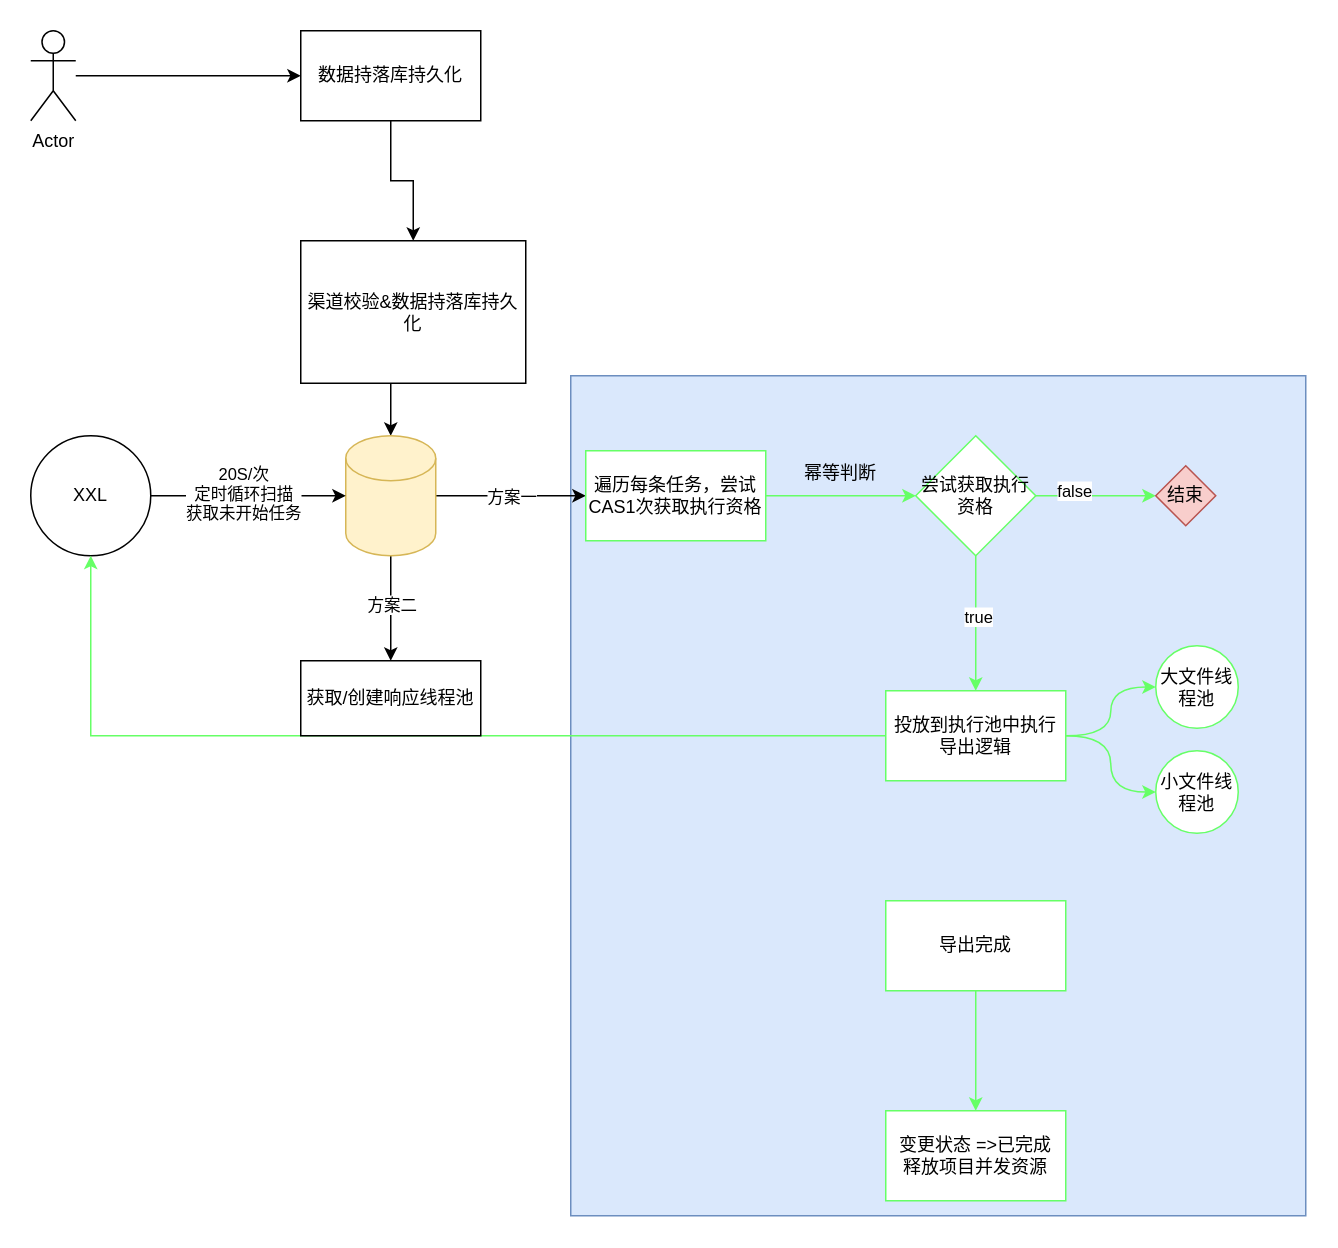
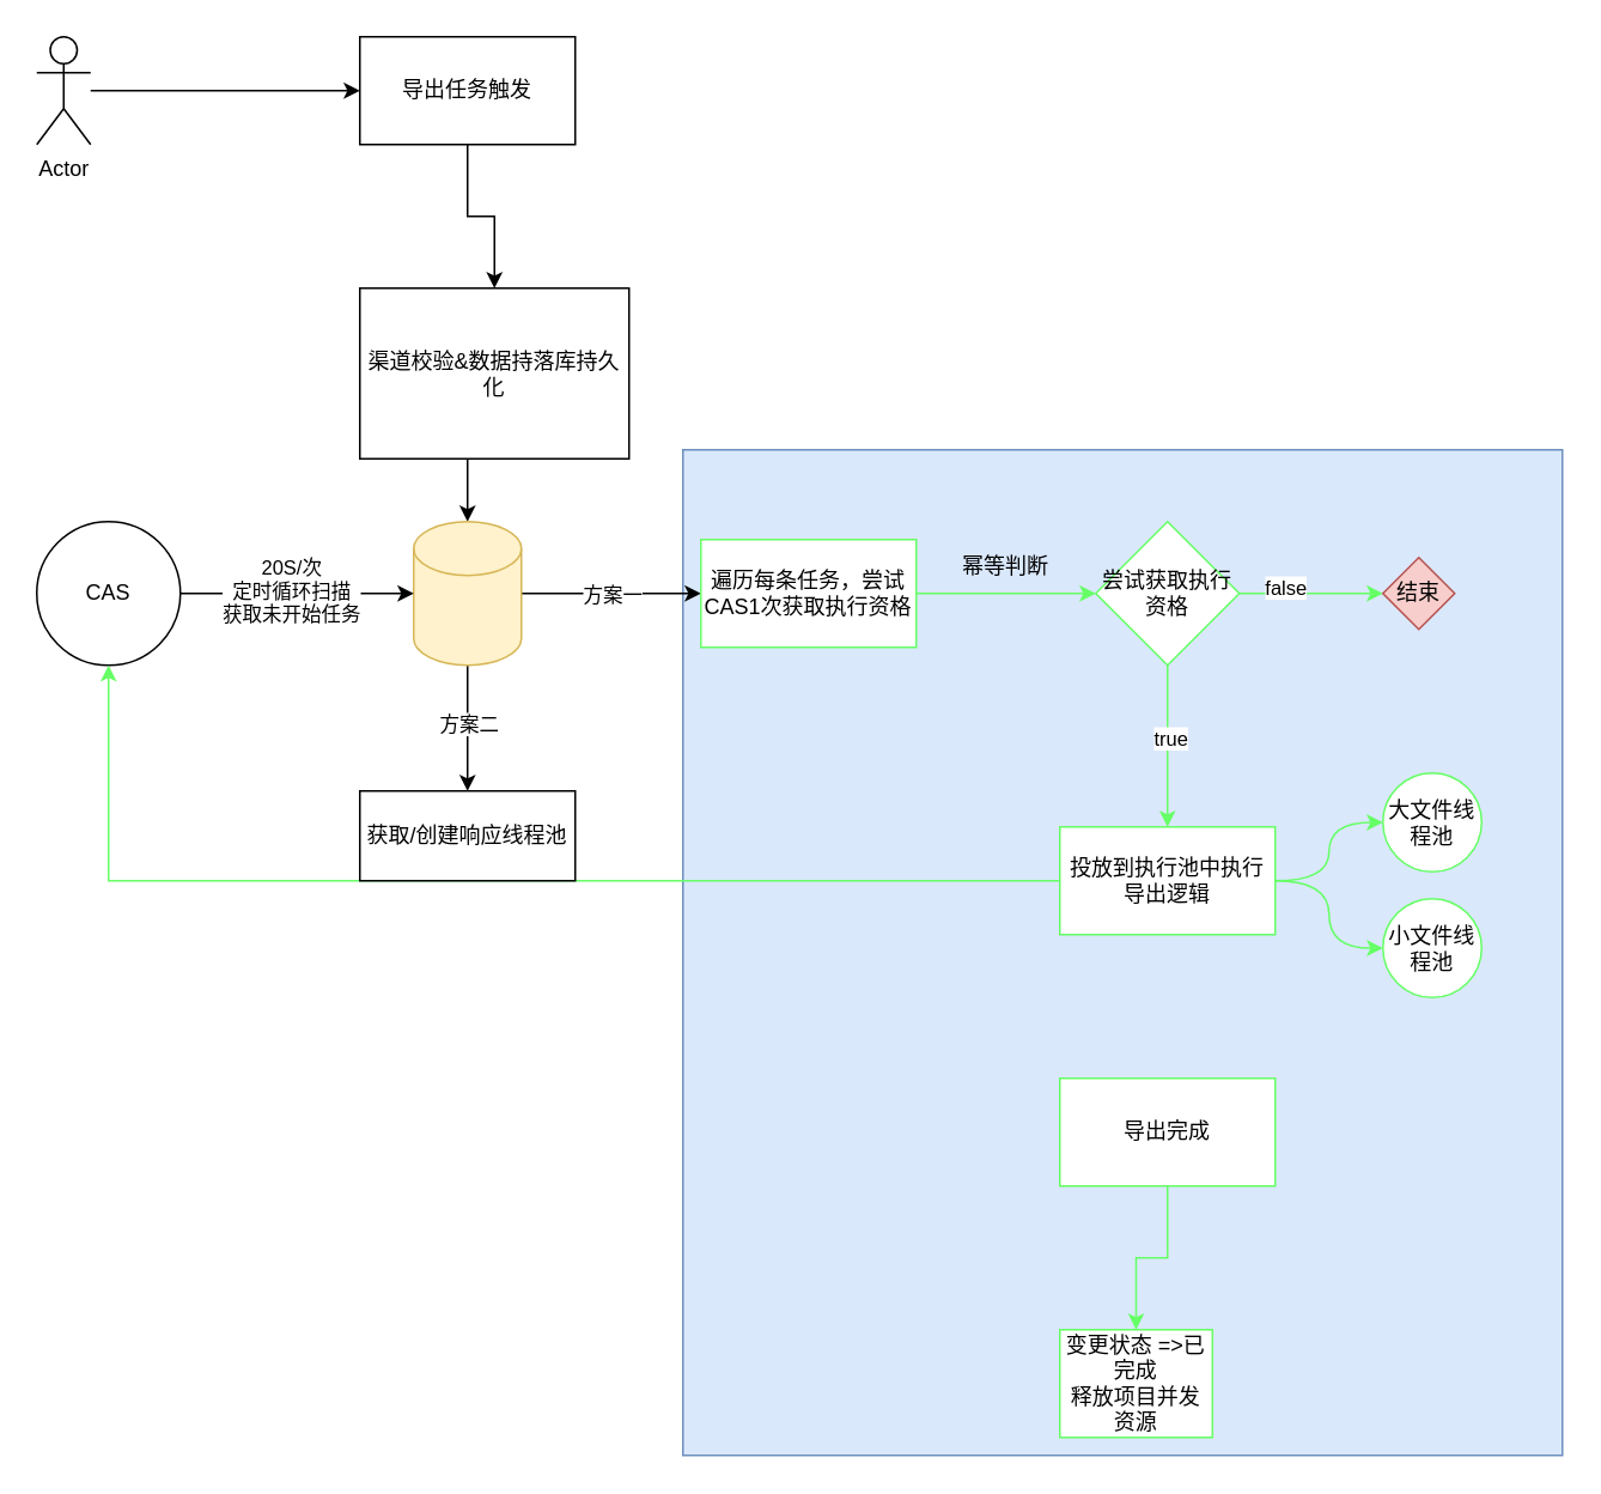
  <mxCell id="0" />
  <mxCell id="1" parent="0" />
  <mxCell id="2" value="" style="rounded=0;whiteSpace=wrap;html=1;fillColor=#dae8fc;strokeColor=#6c8ebf;" vertex="1" parent="1"><mxGeometry x="380" y="250" width="490" height="560" as="geometry" /></mxCell>
  <mxCell id="3" value="" style="edgeStyle=orthogonalEdgeStyle;rounded=0;orthogonalLoop=1;jettySize=auto;html=1;" edge="1" parent="1" source="4" target="8"><mxGeometry relative="1" as="geometry" /></mxCell>
- <mxCell id="4" value="数据持落库持久化" style="rounded=0;whiteSpace=wrap;html=1;" vertex="1" parent="1"><mxGeometry x="200" y="20" width="120" height="60" as="geometry" /></mxCell>
+ <mxCell id="4" value="导出任务触发" style="rounded=0;whiteSpace=wrap;html=1;" vertex="1" parent="1"><mxGeometry x="200" y="20" width="120" height="60" as="geometry" /></mxCell>
  <mxCell id="5" style="edgeStyle=orthogonalEdgeStyle;rounded=0;orthogonalLoop=1;jettySize=auto;html=1;entryX=0;entryY=0.5;entryDx=0;entryDy=0;" edge="1" parent="1" source="6" target="4"><mxGeometry relative="1" as="geometry" /></mxCell>
  <mxCell id="6" value="Actor" style="shape=umlActor;verticalLabelPosition=bottom;verticalAlign=top;html=1;outlineConnect=0;" vertex="1" parent="1"><mxGeometry x="20" y="20" width="30" height="60" as="geometry" /></mxCell>
  <mxCell id="7" style="edgeStyle=orthogonalEdgeStyle;rounded=0;orthogonalLoop=1;jettySize=auto;html=1;exitX=0.5;exitY=1;exitDx=0;exitDy=0;entryX=0.5;entryY=0;entryDx=0;entryDy=0;entryPerimeter=0;" edge="1" parent="1" source="8" target="13"><mxGeometry relative="1" as="geometry" /></mxCell>
  <mxCell id="8" value="渠道校验&amp;amp;数据持落库持久化" style="whiteSpace=wrap;html=1;rounded=0;" vertex="1" parent="1"><mxGeometry x="200" y="160" width="150" height="95" as="geometry" /></mxCell>
  <mxCell id="9" value="" style="edgeStyle=orthogonalEdgeStyle;rounded=0;orthogonalLoop=1;jettySize=auto;html=1;" edge="1" parent="1" source="13" target="18"><mxGeometry relative="1" as="geometry" /></mxCell>
  <mxCell id="10" value="方案一" style="edgeLabel;html=1;align=center;verticalAlign=middle;resizable=0;points=[];" vertex="1" connectable="0" parent="9"><mxGeometry x="-0.304" y="1" relative="1" as="geometry"><mxPoint x="15" y="1" as="offset" /></mxGeometry></mxCell>
  <mxCell id="11" style="edgeStyle=orthogonalEdgeStyle;rounded=0;orthogonalLoop=1;jettySize=auto;html=1;entryX=0.5;entryY=0;entryDx=0;entryDy=0;" edge="1" parent="1" source="13" target="34"><mxGeometry relative="1" as="geometry"><mxPoint x="260" y="430" as="targetPoint" /></mxGeometry></mxCell>
  <mxCell id="12" value="方案二" style="edgeLabel;html=1;align=center;verticalAlign=middle;resizable=0;points=[];" vertex="1" connectable="0" parent="11"><mxGeometry x="-0.091" relative="1" as="geometry"><mxPoint as="offset" /></mxGeometry></mxCell>
  <mxCell id="13" value="" style="shape=cylinder3;whiteSpace=wrap;html=1;boundedLbl=1;backgroundOutline=1;size=15;fillColor=#fff2cc;strokeColor=#d6b656;" vertex="1" parent="1"><mxGeometry x="230" y="290" width="60" height="80" as="geometry" /></mxCell>
  <mxCell id="14" style="edgeStyle=orthogonalEdgeStyle;rounded=0;orthogonalLoop=1;jettySize=auto;html=1;exitX=1;exitY=0.5;exitDx=0;exitDy=0;entryX=0;entryY=0.5;entryDx=0;entryDy=0;entryPerimeter=0;" edge="1" parent="1" source="16" target="13"><mxGeometry relative="1" as="geometry" /></mxCell>
  <mxCell id="15" value="20S/次&lt;br&gt;定时循环扫描&lt;br&gt;获取未开始任务" style="edgeLabel;html=1;align=center;verticalAlign=middle;resizable=0;points=[];" vertex="1" connectable="0" parent="14"><mxGeometry x="-0.064" y="2" relative="1" as="geometry"><mxPoint as="offset" /></mxGeometry></mxCell>
- <mxCell id="16" value="XXL" style="ellipse;whiteSpace=wrap;html=1;aspect=fixed;" vertex="1" parent="1"><mxGeometry x="20" y="290" width="80" height="80" as="geometry" /></mxCell>
+ <mxCell id="16" value="CAS" style="ellipse;whiteSpace=wrap;html=1;aspect=fixed;" vertex="1" parent="1"><mxGeometry x="20" y="290" width="80" height="80" as="geometry" /></mxCell>
  <mxCell id="17" value="" style="edgeStyle=orthogonalEdgeStyle;rounded=0;orthogonalLoop=1;jettySize=auto;html=1;strokeColor=#66FF66;" edge="1" parent="1" source="18" target="23"><mxGeometry relative="1" as="geometry" /></mxCell>
  <mxCell id="18" value="遍历每条任务，尝试&lt;br&gt;CAS1次获取执行资格" style="whiteSpace=wrap;html=1;strokeColor=#66FF66;" vertex="1" parent="1"><mxGeometry x="390" y="300" width="120" height="60" as="geometry" /></mxCell>
  <mxCell id="19" value="" style="edgeStyle=orthogonalEdgeStyle;rounded=0;orthogonalLoop=1;jettySize=auto;html=1;strokeColor=#66FF66;" edge="1" parent="1" source="23" target="27"><mxGeometry relative="1" as="geometry" /></mxCell>
  <mxCell id="20" value="true" style="edgeLabel;html=1;align=center;verticalAlign=middle;resizable=0;points=[];strokeColor=#66FF66;" vertex="1" connectable="0" parent="19"><mxGeometry x="-0.111" y="1" relative="1" as="geometry"><mxPoint as="offset" /></mxGeometry></mxCell>
  <mxCell id="21" value="" style="edgeStyle=orthogonalEdgeStyle;rounded=0;orthogonalLoop=1;jettySize=auto;html=1;strokeColor=#66FF66;" edge="1" parent="1" source="23" target="28"><mxGeometry relative="1" as="geometry" /></mxCell>
  <mxCell id="22" value="false" style="edgeLabel;html=1;align=center;verticalAlign=middle;resizable=0;points=[];strokeColor=#66FF66;" vertex="1" connectable="0" parent="21"><mxGeometry x="-0.375" y="4" relative="1" as="geometry"><mxPoint as="offset" /></mxGeometry></mxCell>
  <mxCell id="23" value="尝试获取执行资格" style="rhombus;whiteSpace=wrap;html=1;strokeColor=#66FF66;" vertex="1" parent="1"><mxGeometry x="610" y="290" width="80" height="80" as="geometry" /></mxCell>
  <mxCell id="24" style="edgeStyle=orthogonalEdgeStyle;rounded=0;orthogonalLoop=1;jettySize=auto;html=1;exitX=1;exitY=0.5;exitDx=0;exitDy=0;entryX=0;entryY=0.5;entryDx=0;entryDy=0;curved=1;strokeColor=#66FF66;" edge="1" parent="1" source="27" target="29"><mxGeometry relative="1" as="geometry" /></mxCell>
  <mxCell id="25" style="edgeStyle=orthogonalEdgeStyle;rounded=0;orthogonalLoop=1;jettySize=auto;html=1;exitX=1;exitY=0.5;exitDx=0;exitDy=0;entryX=0;entryY=0.5;entryDx=0;entryDy=0;curved=1;strokeColor=#66FF66;" edge="1" parent="1" source="27" target="30"><mxGeometry relative="1" as="geometry" /></mxCell>
  <mxCell id="26" value="" style="edgeStyle=orthogonalEdgeStyle;rounded=0;orthogonalLoop=1;jettySize=auto;html=1;strokeColor=#66FF66;" edge="1" parent="1" source="27" target="16"><mxGeometry relative="1" as="geometry" /></mxCell>
  <mxCell id="27" value="投放到执行池中执行导出逻辑" style="whiteSpace=wrap;html=1;strokeColor=#66FF66;" vertex="1" parent="1"><mxGeometry x="590" y="460" width="120" height="60" as="geometry" /></mxCell>
  <mxCell id="28" value="结束" style="rhombus;whiteSpace=wrap;html=1;strokeColor=#b85450;fillColor=#f8cecc;" vertex="1" parent="1"><mxGeometry x="770" y="310" width="40" height="40" as="geometry" /></mxCell>
  <mxCell id="29" value="大文件线程池" style="ellipse;whiteSpace=wrap;html=1;aspect=fixed;strokeColor=#66FF66;" vertex="1" parent="1"><mxGeometry x="770" y="430" width="55" height="55" as="geometry" /></mxCell>
  <mxCell id="30" value="小文件线程池" style="ellipse;whiteSpace=wrap;html=1;aspect=fixed;strokeColor=#66FF66;" vertex="1" parent="1"><mxGeometry x="770" y="500" width="55" height="55" as="geometry" /></mxCell>
  <mxCell id="31" value="" style="edgeStyle=orthogonalEdgeStyle;rounded=0;orthogonalLoop=1;jettySize=auto;html=1;strokeColor=#66FF66;" edge="1" parent="1" source="32" target="33"><mxGeometry relative="1" as="geometry" /></mxCell>
  <mxCell id="32" value="导出完成" style="whiteSpace=wrap;html=1;strokeColor=#66FF66;" vertex="1" parent="1"><mxGeometry x="590" y="600" width="120" height="60" as="geometry" /></mxCell>
- <mxCell id="33" value="变更状态 =&amp;gt;已完成&lt;br&gt;释放项目并发资源" style="whiteSpace=wrap;html=1;strokeColor=#66FF66;" vertex="1" parent="1"><mxGeometry x="590" y="740" width="120" height="60" as="geometry" /></mxCell>
+ <mxCell id="33" value="变更状态 =&amp;gt;已完成&lt;br&gt;释放项目并发资源" style="whiteSpace=wrap;html=1;strokeColor=#66FF66;" vertex="1" parent="1"><mxGeometry x="590" y="740" width="85" height="60" as="geometry" /></mxCell>
  <mxCell id="34" value="获取/创建响应线程池" style="rounded=0;whiteSpace=wrap;html=1;" vertex="1" parent="1"><mxGeometry x="200" y="440" width="120" height="50" as="geometry" /></mxCell>
  <mxCell id="35" value="幂等判断" style="text;html=1;strokeColor=none;fillColor=none;align=center;verticalAlign=middle;whiteSpace=wrap;rounded=0;" vertex="1" parent="1"><mxGeometry x="530" y="300" width="60" height="30" as="geometry" /></mxCell>
